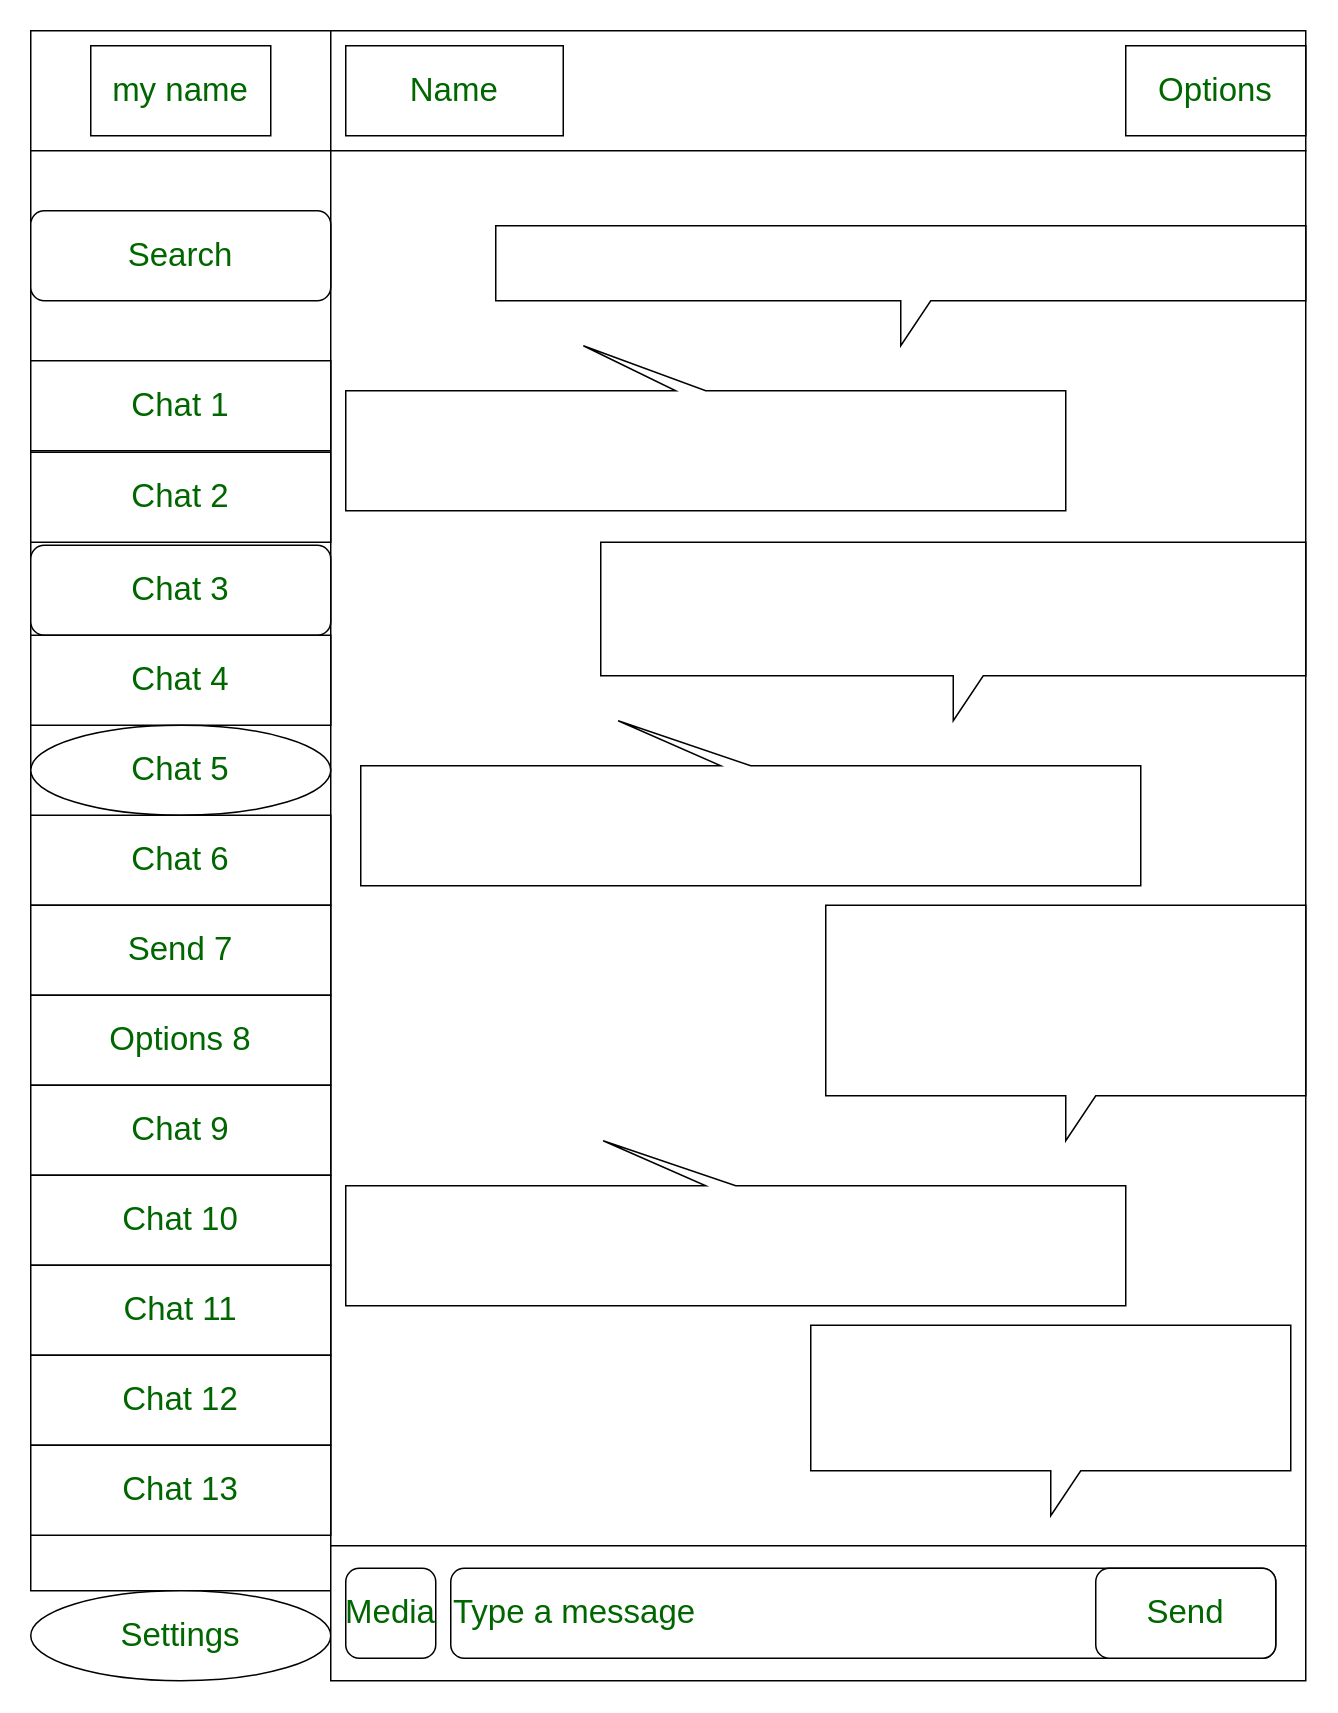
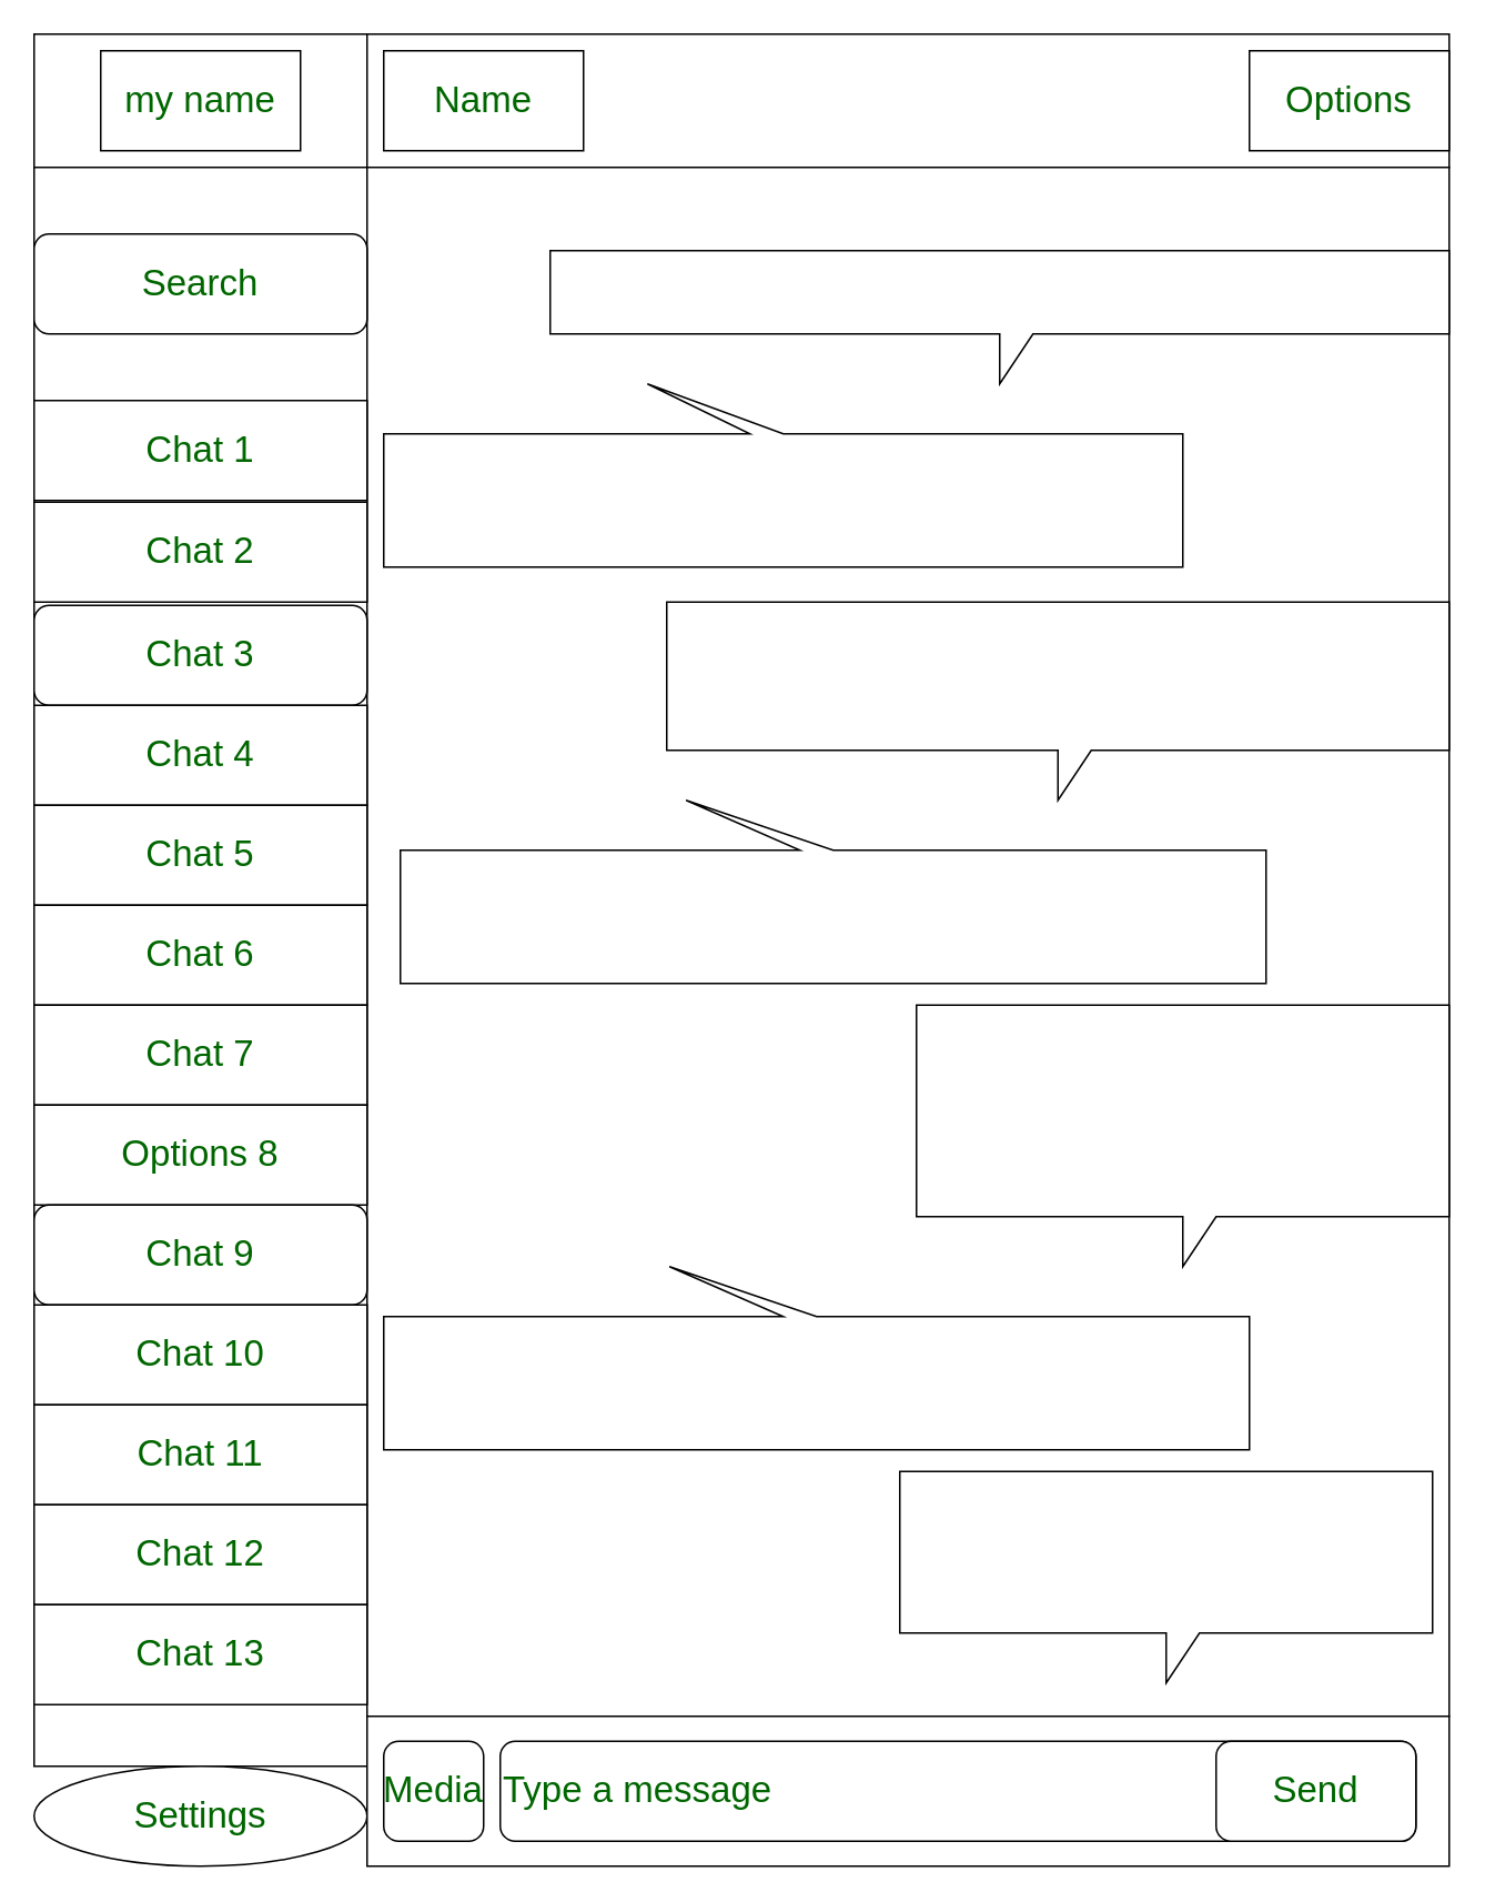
  <mxCell id="0" />
  <mxCell id="1" parent="0" />
  <mxCell id="2" value="" style="rounded=0;whiteSpace=wrap;html=1;" vertex="1" parent="1"><mxGeometry width="200" height="80" as="geometry" x="20" y="20" /></mxCell>
  <mxCell id="3" value="" style="rounded=0;whiteSpace=wrap;html=1;" vertex="1" parent="1"><mxGeometry y="100" width="200" height="960" as="geometry" x="20" /></mxCell>
  <mxCell id="4" value="&lt;font style=&quot;font-size: 22px;&quot; color=&quot;#006600&quot;&gt;Settings&lt;/font&gt;" style="ellipse;whiteSpace=wrap;html=1;" vertex="1" parent="1"><mxGeometry y="1060" width="200" height="60" as="geometry" x="20" /></mxCell>
  <mxCell id="5" value="" style="rounded=0;whiteSpace=wrap;html=1;fontSize=22;fontColor=#006600;" vertex="1" parent="1"><mxGeometry x="220" width="650" height="80" as="geometry" y="20" /></mxCell>
- <mxCell id="6" value="Name" style="rounded=0;whiteSpace=wrap;html=1;fontSize=22;fontColor=#006600;" vertex="1" parent="1"><mxGeometry x="230" y="30" width="145" height="60" as="geometry" /></mxCell>
+ <mxCell id="6" value="Name" style="rounded=0;whiteSpace=wrap;html=1;fontSize=22;fontColor=#006600;" vertex="1" parent="1"><mxGeometry x="230" y="30" width="120" height="60" as="geometry" /></mxCell>
  <mxCell id="7" value="Options" style="rounded=0;whiteSpace=wrap;html=1;fontSize=22;fontColor=#006600;" vertex="1" parent="1"><mxGeometry x="750" y="30" width="120" height="60" as="geometry" /></mxCell>
  <mxCell id="8" value="" style="rounded=0;whiteSpace=wrap;html=1;fontSize=22;fontColor=#006600;" vertex="1" parent="1"><mxGeometry x="220" y="100" width="650" height="930" as="geometry" /></mxCell>
  <mxCell id="9" value="" style="rounded=0;whiteSpace=wrap;html=1;fontSize=22;fontColor=#006600;" vertex="1" parent="1"><mxGeometry x="220" y="1030" width="650" height="90" as="geometry" /></mxCell>
  <mxCell id="10" value="my name" style="rounded=0;whiteSpace=wrap;html=1;fontSize=22;fontColor=#006600;" vertex="1" parent="1"><mxGeometry x="60" y="30" width="120" height="60" as="geometry" /></mxCell>
  <mxCell id="11" value="&lt;div style=&quot;&quot;&gt;&lt;span style=&quot;background-color: initial;&quot;&gt;Type a message&lt;/span&gt;&lt;/div&gt;" style="rounded=1;whiteSpace=wrap;html=1;fontSize=22;fontColor=#006600;align=left;" vertex="1" parent="1"><mxGeometry x="300" y="1045" width="550" height="60" as="geometry" /></mxCell>
  <mxCell id="12" value="Send" style="rounded=1;whiteSpace=wrap;html=1;fontSize=22;fontColor=#006600;" vertex="1" parent="1"><mxGeometry x="730" y="1045" width="120" height="60" as="geometry" /></mxCell>
  <mxCell id="13" value="Media" style="rounded=1;whiteSpace=wrap;html=1;fontSize=22;fontColor=#006600;" vertex="1" parent="1"><mxGeometry x="230" y="1045" width="60" height="60" as="geometry" /></mxCell>
  <mxCell id="14" value="Search" style="rounded=1;whiteSpace=wrap;html=1;fontSize=22;fontColor=#006600;" vertex="1" parent="1"><mxGeometry y="140" width="200" height="60" as="geometry" x="20" /></mxCell>
  <mxCell id="15" value="Chat 1" style="rounded=0;whiteSpace=wrap;html=1;fontSize=22;fontColor=#006600;" vertex="1" parent="1"><mxGeometry y="240" width="200" height="60" as="geometry" x="20" /></mxCell>
  <mxCell id="16" value="Chat 2" style="rounded=0;whiteSpace=wrap;html=1;fontSize=22;fontColor=#006600;" vertex="1" parent="1"><mxGeometry y="301" width="200" height="60" as="geometry" x="20" /></mxCell>
  <mxCell id="17" value="Chat 3" style="whiteSpace=wrap;html=1;fontSize=22;fontColor=#006600;rounded=1;" vertex="1" parent="1"><mxGeometry y="363" width="200" height="60" as="geometry" x="20" /></mxCell>
  <mxCell id="18" value="Chat 4" style="rounded=0;whiteSpace=wrap;html=1;fontSize=22;fontColor=#006600;" vertex="1" parent="1"><mxGeometry y="423" width="200" height="60" as="geometry" x="20" /></mxCell>
- <mxCell id="19" value="Chat 5" style="ellipse;whiteSpace=wrap;html=1;fontSize=22;fontColor=#006600;" vertex="1" parent="1"><mxGeometry y="483" width="200" height="60" as="geometry" x="20" /></mxCell>
+ <mxCell id="19" value="Chat 5" style="rounded=0;whiteSpace=wrap;html=1;fontSize=22;fontColor=#006600;" vertex="1" parent="1"><mxGeometry y="483" width="200" height="60" as="geometry" x="20" /></mxCell>
  <mxCell id="20" value="Chat 6" style="rounded=0;whiteSpace=wrap;html=1;fontSize=22;fontColor=#006600;" vertex="1" parent="1"><mxGeometry y="543" width="200" height="60" as="geometry" x="20" /></mxCell>
- <mxCell id="21" value="Send 7" style="rounded=0;whiteSpace=wrap;html=1;fontSize=22;fontColor=#006600;" vertex="1" parent="1"><mxGeometry y="603" width="200" height="60" as="geometry" x="20" /></mxCell>
+ <mxCell id="21" value="Chat 7" style="rounded=0;whiteSpace=wrap;html=1;fontSize=22;fontColor=#006600;" vertex="1" parent="1"><mxGeometry y="603" width="200" height="60" as="geometry" x="20" /></mxCell>
  <mxCell id="22" value="Options 8" style="rounded=0;whiteSpace=wrap;html=1;fontSize=22;fontColor=#006600;" vertex="1" parent="1"><mxGeometry y="663" width="200" height="60" as="geometry" x="20" /></mxCell>
- <mxCell id="23" value="Chat 9" style="rounded=0;whiteSpace=wrap;html=1;fontSize=22;fontColor=#006600;" vertex="1" parent="1"><mxGeometry y="723" width="200" height="60" as="geometry" x="20" /></mxCell>
+ <mxCell id="23" value="Chat 9" style="whiteSpace=wrap;html=1;fontSize=22;fontColor=#006600;rounded=1;" vertex="1" parent="1"><mxGeometry y="723" width="200" height="60" as="geometry" x="20" /></mxCell>
  <mxCell id="24" value="Chat 10" style="rounded=0;whiteSpace=wrap;html=1;fontSize=22;fontColor=#006600;" vertex="1" parent="1"><mxGeometry y="783" width="200" height="60" as="geometry" x="20" /></mxCell>
  <mxCell id="25" value="Chat 11" style="rounded=0;whiteSpace=wrap;html=1;fontSize=22;fontColor=#006600;" vertex="1" parent="1"><mxGeometry y="843" width="200" height="60" as="geometry" x="20" /></mxCell>
  <mxCell id="26" value="Chat 12" style="rounded=0;whiteSpace=wrap;html=1;fontSize=22;fontColor=#006600;" vertex="1" parent="1"><mxGeometry y="903" width="200" height="60" as="geometry" x="20" /></mxCell>
  <mxCell id="27" value="Chat 13" style="rounded=0;whiteSpace=wrap;html=1;fontSize=22;fontColor=#006600;" vertex="1" parent="1"><mxGeometry y="963" width="200" height="60" as="geometry" x="20" /></mxCell>
  <mxCell id="28" value="" style="shape=callout;whiteSpace=wrap;html=1;perimeter=calloutPerimeter;fontSize=22;fontColor=#006600;" vertex="1" parent="1"><mxGeometry x="330" y="150" width="540" height="80" as="geometry" /></mxCell>
  <mxCell id="29" value="" style="shape=callout;whiteSpace=wrap;html=1;perimeter=calloutPerimeter;fontSize=22;fontColor=#006600;rotation=-180;position2=0.67;" vertex="1" parent="1"><mxGeometry x="230" y="230" width="480" height="110" as="geometry" /></mxCell>
  <mxCell id="30" value="" style="shape=callout;whiteSpace=wrap;html=1;perimeter=calloutPerimeter;fontSize=22;fontColor=#006600;" vertex="1" parent="1"><mxGeometry x="400" y="361" width="470" height="119" as="geometry" /></mxCell>
  <mxCell id="31" value="" style="shape=callout;whiteSpace=wrap;html=1;perimeter=calloutPerimeter;fontSize=22;fontColor=#006600;rotation=-180;position2=0.67;" vertex="1" parent="1"><mxGeometry x="240" y="480" width="520" height="110" as="geometry" /></mxCell>
  <mxCell id="32" value="" style="shape=callout;whiteSpace=wrap;html=1;perimeter=calloutPerimeter;fontSize=22;fontColor=#006600;" vertex="1" parent="1"><mxGeometry x="550" y="603" width="320" height="157" as="geometry" /></mxCell>
  <mxCell id="33" value="" style="shape=callout;whiteSpace=wrap;html=1;perimeter=calloutPerimeter;fontSize=22;fontColor=#006600;rotation=-180;position2=0.67;" vertex="1" parent="1"><mxGeometry x="230" y="760" width="520" height="110" as="geometry" /></mxCell>
  <mxCell id="34" value="" style="shape=callout;whiteSpace=wrap;html=1;perimeter=calloutPerimeter;fontSize=22;fontColor=#006600;" vertex="1" parent="1"><mxGeometry x="540" y="883" width="320" height="127" as="geometry" /></mxCell>
